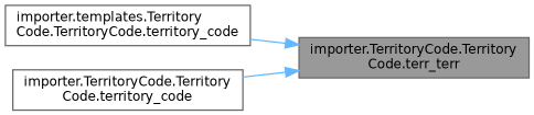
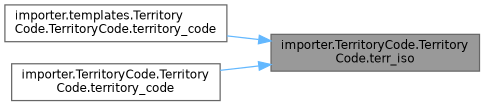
  digraph {
    rankdir=RL
    node [color=grey40 fillcolor=white fontname=Helvetica fontsize=10 shape=box style=filled]
    edge [color=steelblue1 dir=back fontname=Helvetica fontsize=10 labelfontname=Helvetica labelfontsize=10 style=solid]
-   n1 [color=gray40 fillcolor=grey60 fontcolor=black height=0.2 label="importer.TerritoryCode.Territory\lCode.terr_terr" width=0.4]
+   n1 [color=gray40 fillcolor=grey60 fontcolor=black height=0.2 label="importer.TerritoryCode.Territory\lCode.terr_iso" width=0.4]
    n2 [height=0.2 label="importer.templates.Territory\lCode.TerritoryCode.territory_code" width=0.4]
    n3 [height=0.2 label="importer.TerritoryCode.Territory\lCode.territory_code" width=0.4]
    n1 -> n2
    n1 -> n3
  }
